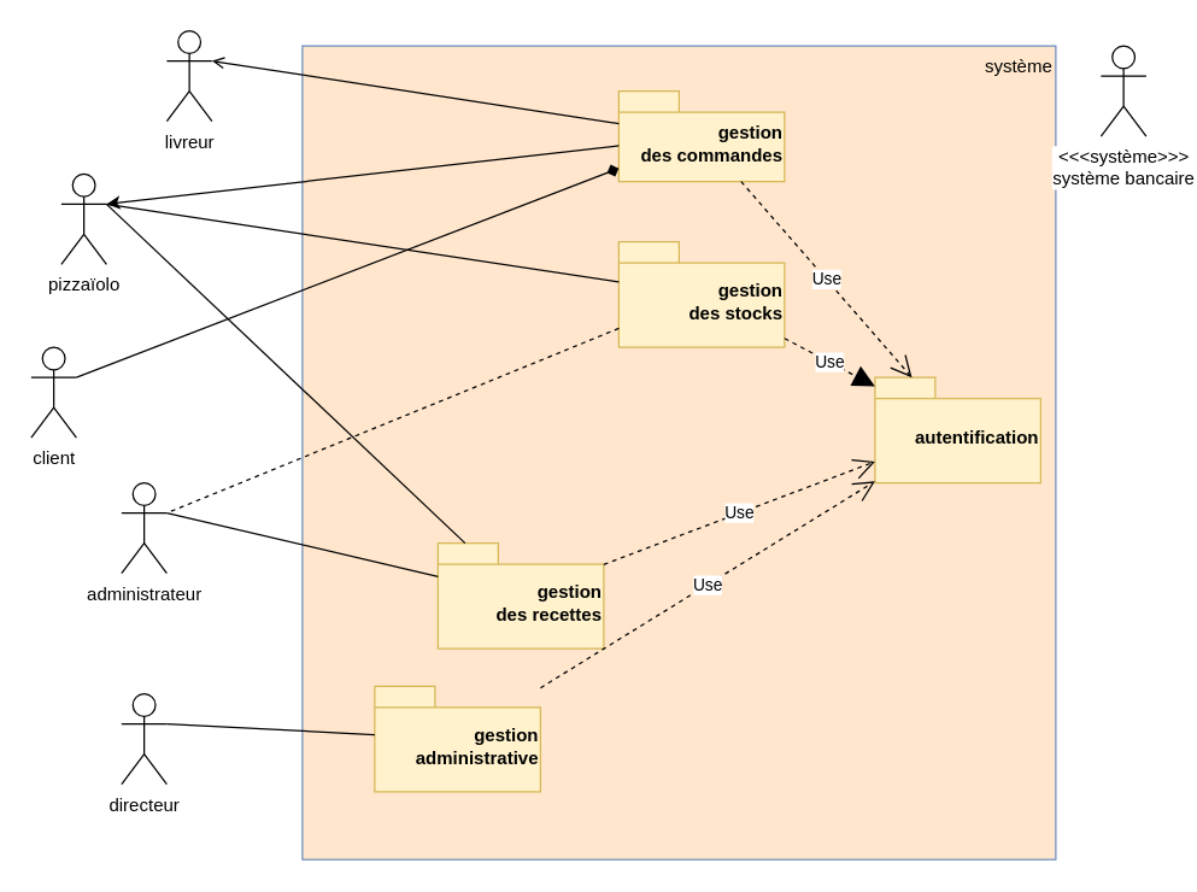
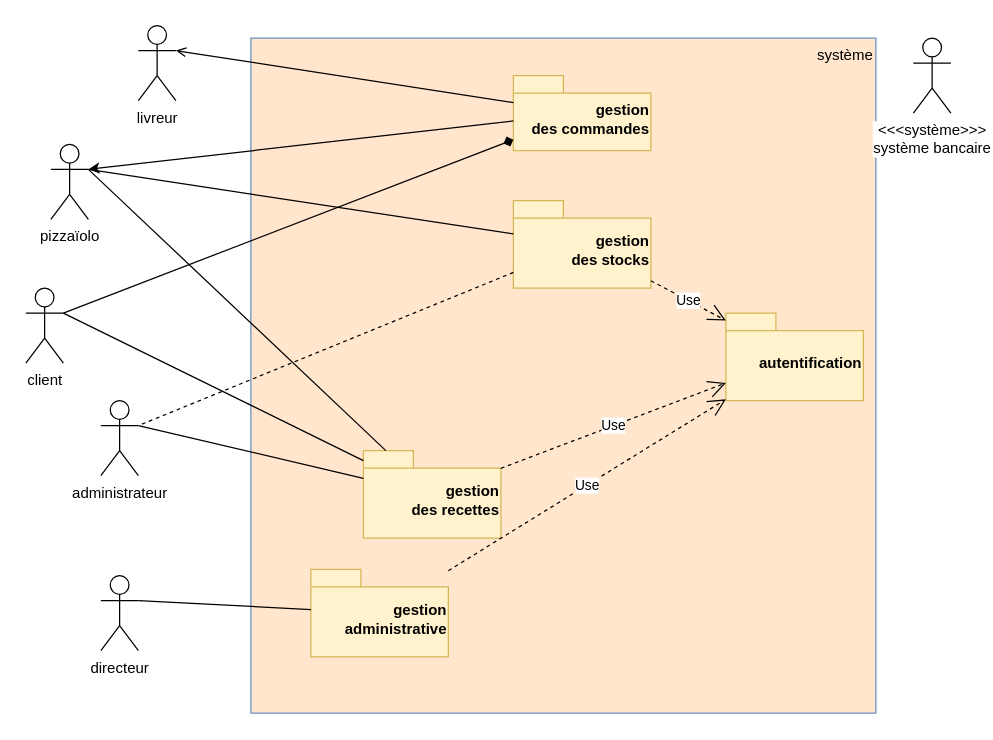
  <mxCell id="0" />
  <mxCell id="1" parent="0" />
  <mxCell id="2" value="système" style="rounded=0;whiteSpace=wrap;html=1;fillColor=#ffe6cc;strokeColor=#6c8ebf;horizontal=1;verticalAlign=top;align=right;" parent="1" vertex="1"><mxGeometry x="200" y="30" width="500" height="540" as="geometry" /></mxCell>
  <mxCell id="3" value="&amp;lt;&amp;lt;&amp;lt;système&amp;gt;&amp;gt;&amp;gt;&lt;br&gt;système bancaire" style="shape=umlActor;verticalLabelPosition=bottom;labelBackgroundColor=#ffffff;verticalAlign=top;html=1;" parent="1" vertex="1"><mxGeometry x="730" y="30" width="30" height="60" as="geometry" /></mxCell>
  <mxCell id="4" value="gestion&lt;br&gt;des commandes" style="shape=folder;fontStyle=1;spacingTop=10;tabWidth=40;tabHeight=14;tabPosition=left;html=1;rounded=0;align=right;fillColor=#fff2cc;strokeColor=#d6b656;" parent="1" vertex="1"><mxGeometry x="410" y="60" width="110" height="60" as="geometry" /></mxCell>
  <mxCell id="5" value="gestion&lt;br&gt;administrative" style="shape=folder;fontStyle=1;spacingTop=10;tabWidth=40;tabHeight=14;tabPosition=left;html=1;rounded=0;align=right;fillColor=#fff2cc;strokeColor=#d6b656;" parent="1" vertex="1"><mxGeometry x="248" y="455" width="110" height="70" as="geometry" /></mxCell>
  <mxCell id="6" value="" style="endArrow=diamond;html=1;exitX=1;exitY=0.333;exitDx=0;exitDy=0;exitPerimeter=0;" parent="1" source="12" target="4" edge="1"><mxGeometry width="50" height="50" relative="1" as="geometry"><mxPoint x="110" y="180" as="sourcePoint" /><mxPoint x="170" y="0" as="targetPoint" /></mxGeometry></mxCell>
  <mxCell id="7" value="" style="endArrow=classic;html=1;entryX=1;entryY=0.333;entryDx=0;entryDy=0;entryPerimeter=0;" parent="1" source="4" target="13" edge="1"><mxGeometry width="50" height="50" relative="1" as="geometry"><mxPoint x="20" y="460" as="sourcePoint" /><mxPoint x="70" y="410" as="targetPoint" /></mxGeometry></mxCell>
  <mxCell id="8" value="" style="endArrow=none;html=1;entryX=1;entryY=0.333;entryDx=0;entryDy=0;entryPerimeter=0;" parent="1" source="5" target="14" edge="1"><mxGeometry width="50" height="50" relative="1" as="geometry"><mxPoint x="380" y="322.381" as="sourcePoint" /><mxPoint x="120" y="310" as="targetPoint" /></mxGeometry></mxCell>
  <mxCell id="9" value="gestion&lt;br&gt;des recettes" style="shape=folder;fontStyle=1;spacingTop=10;tabWidth=40;tabHeight=14;tabPosition=left;html=1;rounded=0;align=right;fillColor=#fff2cc;strokeColor=#d6b656;" parent="1" vertex="1"><mxGeometry x="290" y="360" width="110" height="70" as="geometry" /></mxCell>
  <mxCell id="10" value="" style="endArrow=open;html=1;entryX=1;entryY=0.333;entryDx=0;entryDy=0;entryPerimeter=0;" parent="1" source="4" target="15" edge="1"><mxGeometry width="50" height="50" relative="1" as="geometry"><mxPoint x="20" y="460" as="sourcePoint" /><mxPoint x="110" y="50" as="targetPoint" /></mxGeometry></mxCell>
+ <mxCell id="11" value="" style="endArrow=none;html=1;entryX=1;entryY=0.333;entryDx=0;entryDy=0;entryPerimeter=0;" parent="1" source="9" target="12" edge="1"><mxGeometry width="50" height="50" relative="1" as="geometry"><mxPoint x="20" y="530" as="sourcePoint" /><mxPoint x="120" y="50" as="targetPoint" /></mxGeometry></mxCell>
  <mxCell id="12" value="client&lt;br&gt;" style="shape=umlActor;verticalLabelPosition=bottom;labelBackgroundColor=#ffffff;verticalAlign=top;html=1;" parent="1" vertex="1"><mxGeometry x="20" y="230" width="30" height="60" as="geometry" /></mxCell>
  <mxCell id="13" value="pizzaïolo&lt;br&gt;" style="shape=umlActor;verticalLabelPosition=bottom;labelBackgroundColor=#ffffff;verticalAlign=top;html=1;" parent="1" vertex="1"><mxGeometry x="40" y="115" width="30" height="60" as="geometry" /></mxCell>
  <mxCell id="14" value="directeur&lt;br&gt;" style="shape=umlActor;verticalLabelPosition=bottom;labelBackgroundColor=#ffffff;verticalAlign=top;html=1;" parent="1" vertex="1"><mxGeometry x="80" y="460" width="30" height="60" as="geometry" /></mxCell>
  <mxCell id="15" value="livreur&lt;br&gt;" style="shape=umlActor;verticalLabelPosition=bottom;labelBackgroundColor=#ffffff;verticalAlign=top;html=1;" parent="1" vertex="1"><mxGeometry x="110" y="20" width="30" height="60" as="geometry" /></mxCell>
  <mxCell id="16" value="administrateur" style="shape=umlActor;verticalLabelPosition=bottom;labelBackgroundColor=#ffffff;verticalAlign=top;html=1;" parent="1" vertex="1"><mxGeometry x="80" y="320" width="30" height="60" as="geometry" /></mxCell>
  <mxCell id="17" value="" style="endArrow=none;html=1;entryX=1;entryY=0.333;entryDx=0;entryDy=0;entryPerimeter=0;" parent="1" source="9" target="13" edge="1"><mxGeometry width="50" height="50" relative="1" as="geometry"><mxPoint x="320" y="219.934" as="sourcePoint" /><mxPoint x="60" y="219.62" as="targetPoint" /></mxGeometry></mxCell>
  <mxCell id="18" value="gestion&lt;br&gt;des stocks" style="shape=folder;fontStyle=1;spacingTop=10;tabWidth=40;tabHeight=14;tabPosition=left;html=1;rounded=0;align=right;fillColor=#fff2cc;strokeColor=#d6b656;" parent="1" vertex="1"><mxGeometry x="410" y="160" width="110" height="70" as="geometry" /></mxCell>
  <mxCell id="19" value="" style="endArrow=none;html=1;entryX=1;entryY=0.333;entryDx=0;entryDy=0;entryPerimeter=0;" parent="1" source="18" target="13" edge="1"><mxGeometry width="50" height="50" relative="1" as="geometry"><mxPoint x="10" y="640" as="sourcePoint" /><mxPoint x="60" y="590" as="targetPoint" /></mxGeometry></mxCell>
  <mxCell id="20" value="" style="endArrow=none;html=1;entryX=1;entryY=0.333;entryDx=0;entryDy=0;entryPerimeter=0;" parent="1" source="9" target="16" edge="1"><mxGeometry width="50" height="50" relative="1" as="geometry"><mxPoint x="20" y="640" as="sourcePoint" /><mxPoint x="70" y="590" as="targetPoint" /></mxGeometry></mxCell>
  <mxCell id="21" value="" style="endArrow=none;html=1;entryX=1;entryY=0.333;entryDx=0;entryDy=0;entryPerimeter=0;dashed=1;" parent="1" source="18" target="16" edge="1"><mxGeometry width="50" height="50" relative="1" as="geometry"><mxPoint x="20" y="640" as="sourcePoint" /><mxPoint x="70" y="590" as="targetPoint" /></mxGeometry></mxCell>
  <mxCell id="22" value="autentification" style="shape=folder;fontStyle=1;spacingTop=10;tabWidth=40;tabHeight=14;tabPosition=left;html=1;rounded=0;align=right;fillColor=#fff2cc;strokeColor=#d6b656;" parent="1" vertex="1"><mxGeometry x="580" y="250" width="110" height="70" as="geometry" /></mxCell>
  <mxCell id="23" value="Use" style="endArrow=open;endSize=12;dashed=1;html=1;" parent="1" source="9" target="22" edge="1"><mxGeometry width="160" relative="1" as="geometry"><mxPoint x="360" y="340" as="sourcePoint" /><mxPoint x="520" y="340" as="targetPoint" /></mxGeometry></mxCell>
- <mxCell id="24" value="Use" style="endArrow=open;endSize=12;dashed=1;html=1;" parent="1" source="4" target="22" edge="1"><mxGeometry width="160" relative="1" as="geometry"><mxPoint x="520" y="80" as="sourcePoint" /><mxPoint x="570" y="381.111" as="targetPoint" /></mxGeometry></mxCell>
- <mxCell id="25" value="Use" style="endArrow=block;endSize=12;dashed=1;html=1;" parent="1" source="18" target="22" edge="1"><mxGeometry width="160" relative="1" as="geometry"><mxPoint x="420" y="408.889" as="sourcePoint" /><mxPoint x="580" y="391.111" as="targetPoint" /></mxGeometry></mxCell>
+ <mxCell id="25" value="Use" style="endArrow=open;endSize=12;dashed=1;html=1;" parent="1" source="18" target="22" edge="1"><mxGeometry width="160" relative="1" as="geometry"><mxPoint x="420" y="408.889" as="sourcePoint" /><mxPoint x="580" y="391.111" as="targetPoint" /></mxGeometry></mxCell>
  <mxCell id="26" value="Use" style="endArrow=open;endSize=12;dashed=1;html=1;" parent="1" source="5" target="22" edge="1"><mxGeometry width="160" relative="1" as="geometry"><mxPoint x="410" y="487.779" as="sourcePoint" /><mxPoint x="570" y="470.001" as="targetPoint" /></mxGeometry></mxCell>
